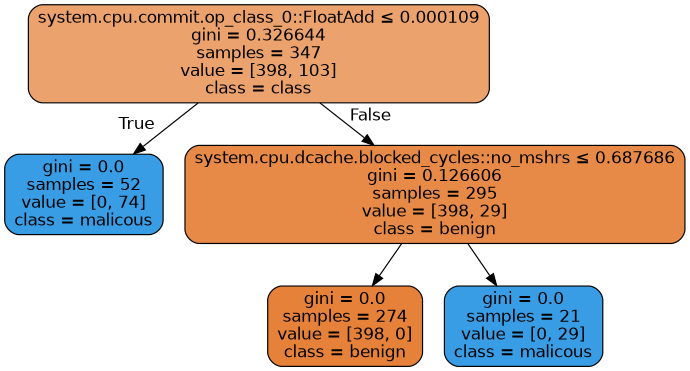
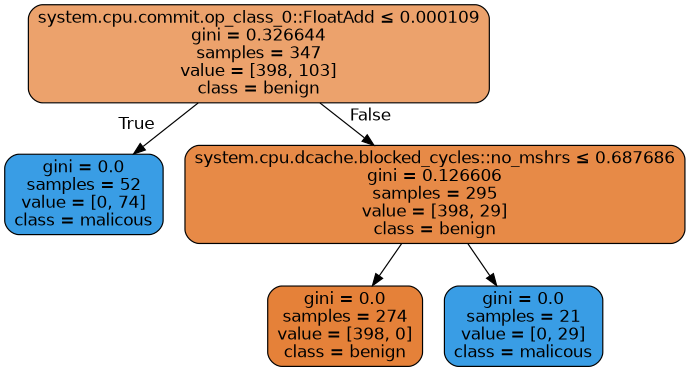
  digraph {
    fontname="DejaVu Sans"
    node [color=black fillcolor="#399de5" fontname="DejaVu Sans" shape=box style="filled, rounded"]
    edge [fontname="DejaVu Sans"]
-   n1 [fillcolor="#eca26c" label=<system.cpu.commit.op_class_0::FloatAdd &le; 0.000109<br/>gini = 0.326644<br/>samples = 347<br/>value = [398, 103]<br/>class = class>]
+   n1 [fillcolor="#eca26c" label=<system.cpu.commit.op_class_0::FloatAdd &le; 0.000109<br/>gini = 0.326644<br/>samples = 347<br/>value = [398, 103]<br/>class = benign>]
    n2 [label=<gini = 0.0<br/>samples = 52<br/>value = [0, 74]<br/>class = malicous>]
    n3 [fillcolor="#e78a47" label=<system.cpu.dcache.blocked_cycles::no_mshrs &le; 0.687686<br/>gini = 0.126606<br/>samples = 295<br/>value = [398, 29]<br/>class = benign>]
    n4 [fillcolor="#e58139" label=<gini = 0.0<br/>samples = 274<br/>value = [398, 0]<br/>class = benign>]
    n5 [label=<gini = 0.0<br/>samples = 21<br/>value = [0, 29]<br/>class = malicous>]
    n1 -> n2 [headlabel=True labelangle=45 labeldistance=2.5]
    n1 -> n3 [headlabel=False labelangle=-45 labeldistance=2.5]
    n3 -> n4
    n3 -> n5
  }
